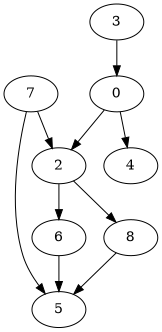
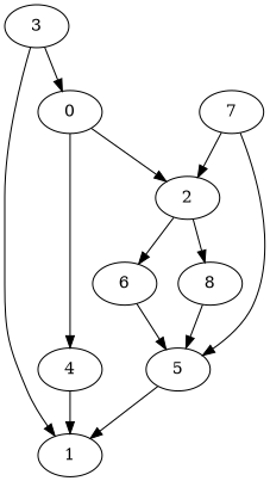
  digraph {
    node [Processor=1 Weight=7]
    edge [Weight=59]
    0 [Start=0 Weight=10]
    2 [Start=10 Weight=6]
    4 [Start=43 Weight=5]
    8 [Start=16]
    6 [Start=23 Weight=2]
    3 [Start=36]
+   1 [Start=48]
    5 [Start=27 Weight=9]
    7 [Start=25 Weight=2]
    0 -> 2 [Weight=51]
    0 -> 4 [Weight=44]
    2 -> 8
    2 -> 6
+   4 -> 1 [Weight=66]
    8 -> 5
    6 -> 5 [Weight=22]
    3 -> 0 [Weight=22]
+   3 -> 1
+   5 -> 1 [Weight=37]
    7 -> 2 [Weight=15]
    7 -> 5
  }
